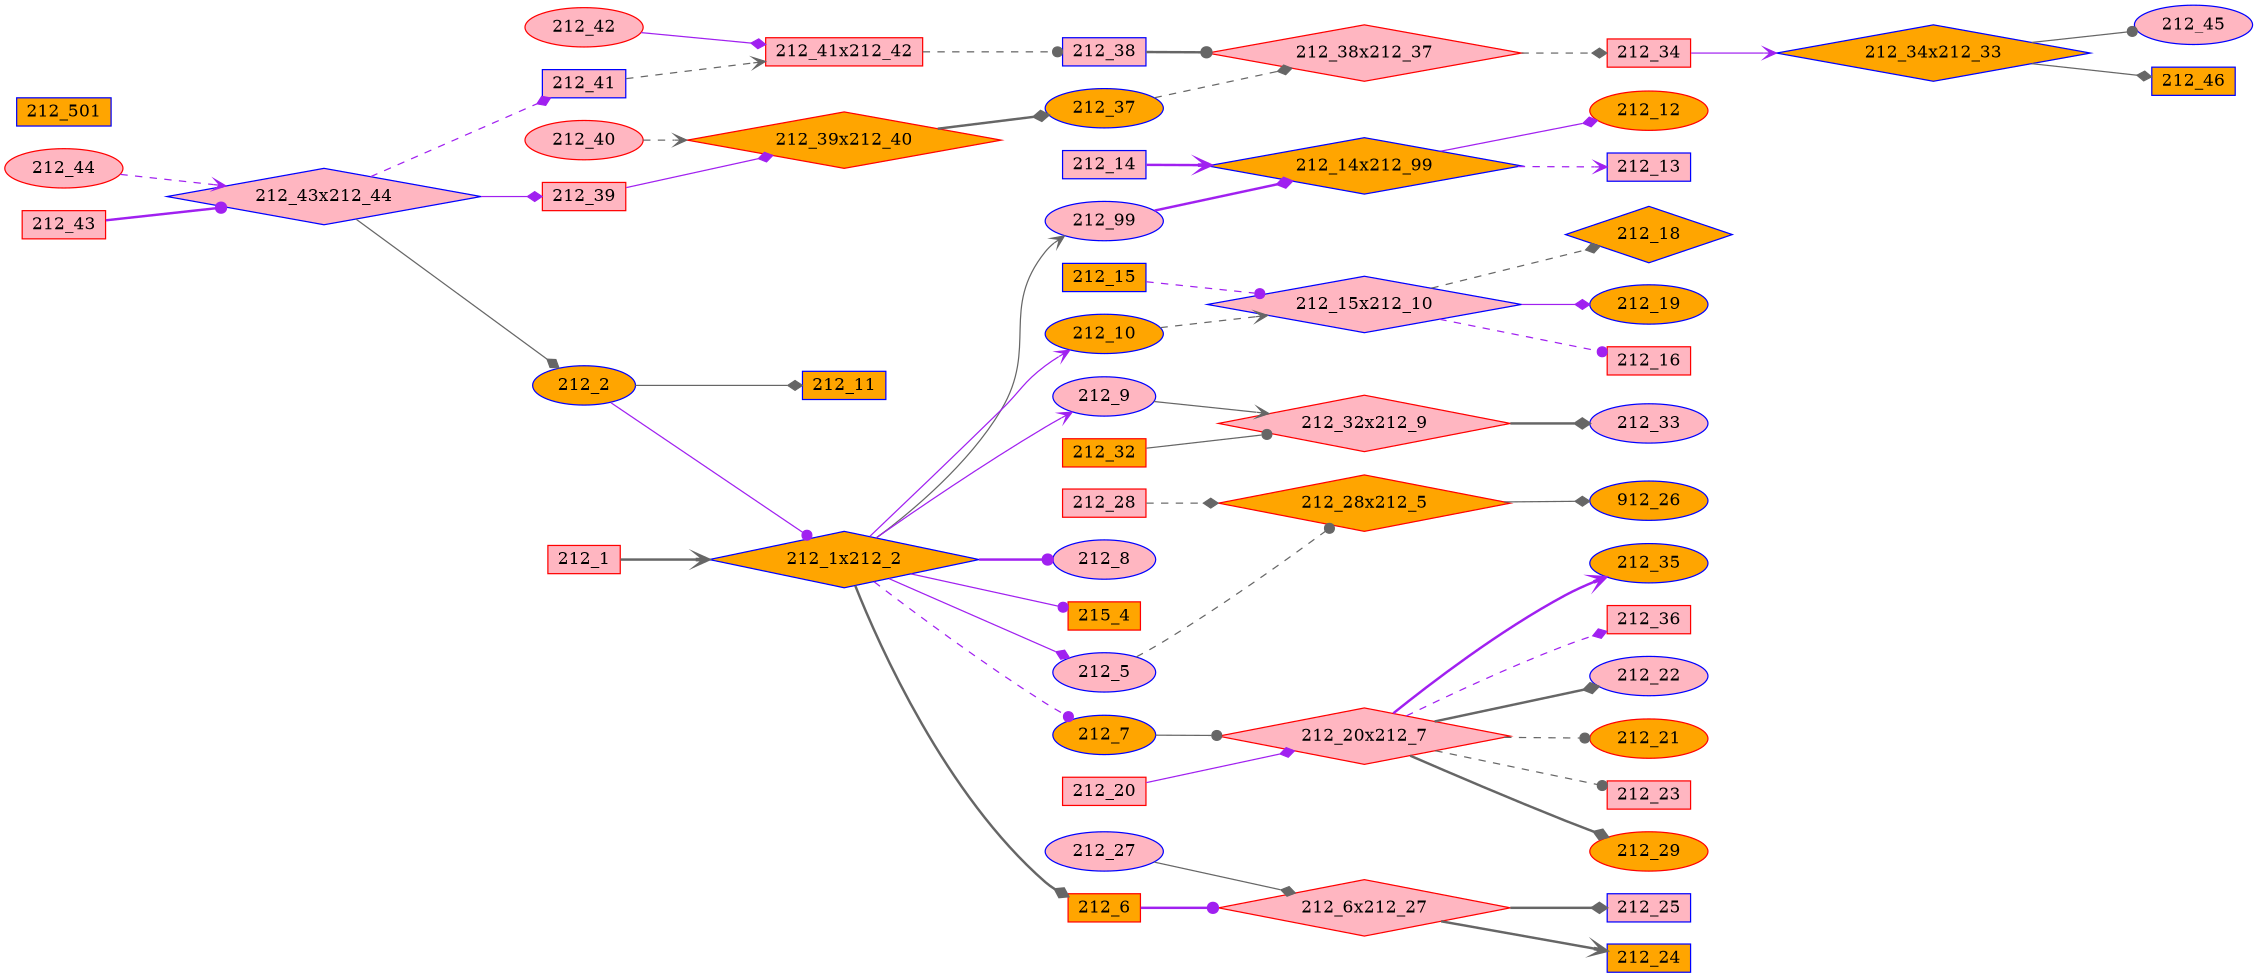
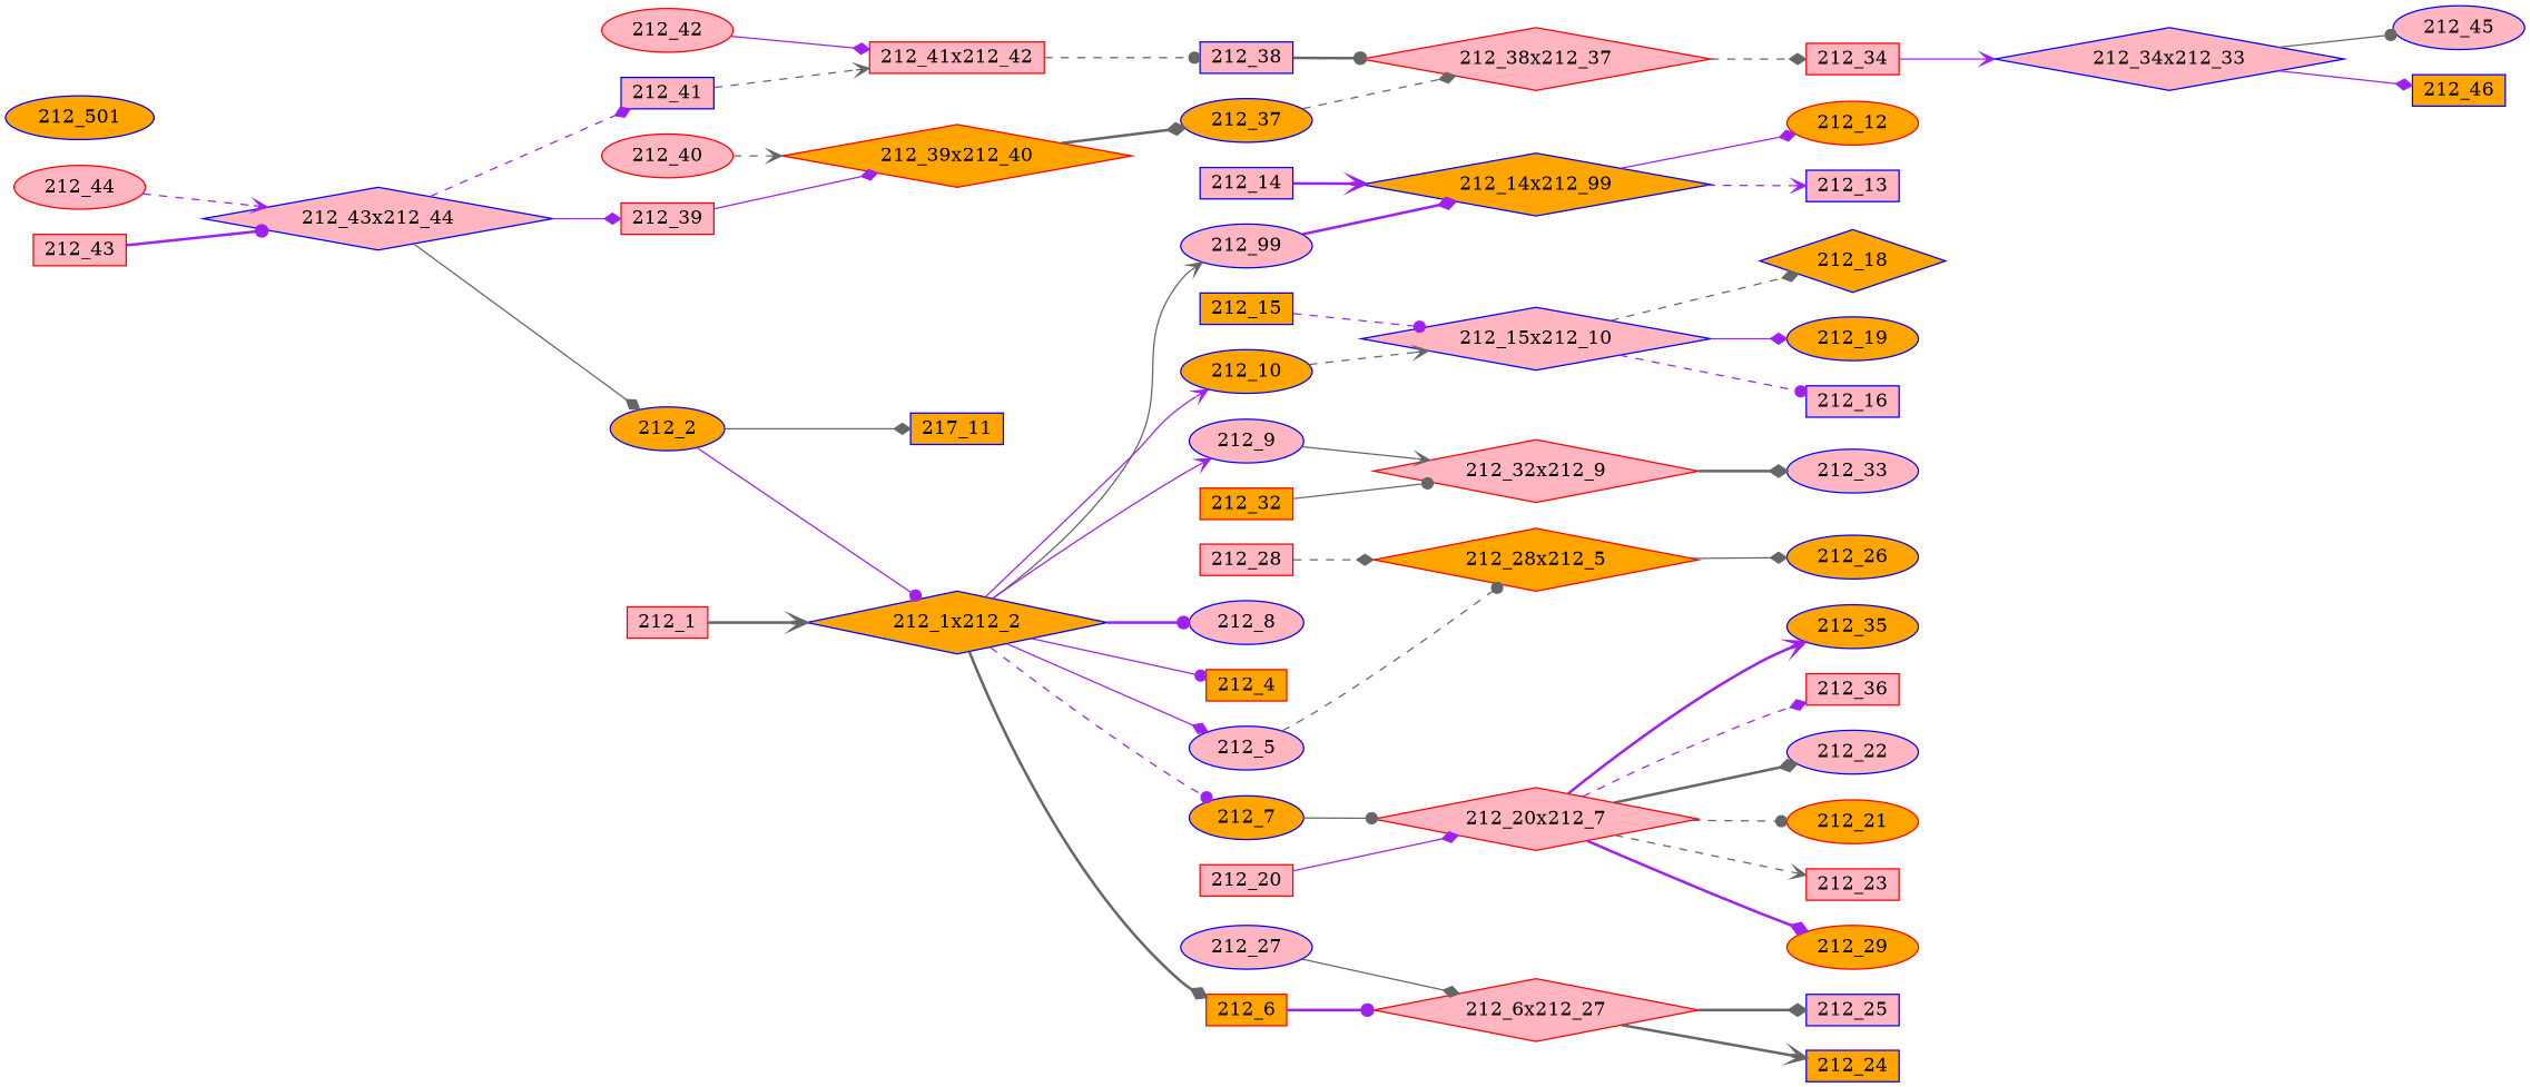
  digraph {
    rankdir=LR
    node [color=blue fillcolor=lightpink fontcolor=black regular=0 shape=box style=filled]
    edge [arrowhead=diamond color=gray40 style=solid]
    "212_99" [height=0.3 shape=ellipse width=0.5]
    "212_14x212_99" [fillcolor=orange height=.1 shape=diamond width=.1 fontcolor="" regular=""]
    "212_12" [color=red fillcolor=orange height=0.3 shape=ellipse width=0.5]
    "212_13" [height=0.3 width=0.5]
    "212_1x212_2" [fillcolor=orange height=.1 shape=diamond width=.1 fontcolor="" regular=""]
    "212_8" [height=0.3 shape=ellipse width=0.5]
-   "212_4" [color=red fillcolor=orange height=0.3 width=0.5 label="215_4"]
+   "212_4" [color=red fillcolor=orange height=0.3 width=0.5]
    "212_10" [fillcolor=orange height=0.3 shape=ellipse width=0.5]
    "212_9" [height=0.3 shape=ellipse width=0.5]
    "212_5" [height=0.3 shape=ellipse width=0.5]
    "212_7" [fillcolor=orange height=0.3 shape=ellipse width=0.5]
    "212_6" [color=red fillcolor=orange height=0.3 width=0.5]
-   "212_11" [fillcolor=orange height=0.3 width=0.5]
+   "212_11" [fillcolor=orange height=0.3 width=0.5 label="217_11"]
    "212_15x212_10" [height=.1 shape=diamond width=.1 fontcolor="" regular=""]
    "212_32x212_9" [color=red height=.1 shape=diamond width=.1 fontcolor="" regular=""]
    "212_28x212_5" [color=red fillcolor=orange height=.1 shape=diamond width=.1 fontcolor="" regular=""]
    "212_20x212_7" [color=red height=.1 shape=diamond width=.1 fontcolor="" regular=""]
    "212_6x212_27" [color=red height=.1 shape=diamond width=.1 fontcolor="" regular=""]
    "212_14" [height=0.3 width=0.5]
    "212_33" [height=0.3 shape=ellipse width=0.5]
-   "212_34x212_33" [fillcolor=orange height=.1 shape=diamond width=.1 fontcolor="" regular=""]
+   "212_34x212_33" [height=.1 shape=diamond width=.1 fontcolor="" regular=""]
    "212_45" [height=0.3 shape=ellipse width=0.5]
    "212_46" [fillcolor=orange height=0.3 width=0.5]
    "212_44" [color=red height=0.3 shape=ellipse width=0.5]
    "212_43x212_44" [height=.1 shape=diamond width=.1 fontcolor="" regular=""]
    "212_2" [fillcolor=orange height=0.3 shape=ellipse width=0.5]
    "212_39" [color=red height=0.3 width=0.5]
    "212_41" [height=0.3 width=0.5]
    "212_39x212_40" [color=red fillcolor=orange height=.1 shape=diamond width=.1 fontcolor="" regular=""]
    "212_41x212_42" [color=red height=.1 width=.1 fontcolor="" regular=""]
    "212_24" [fillcolor=orange height=0.3 width=0.5]
    "212_25" [height=0.3 width=0.5]
    "212_21" [color=red fillcolor=orange height=0.3 shape=ellipse width=0.5]
    "212_23" [color=red height=0.3 width=0.5]
    "212_29" [color=red fillcolor=orange height=0.3 shape=ellipse width=0.5]
    "212_35" [fillcolor=orange height=0.3 shape=ellipse width=0.5]
    "212_36" [color=red height=0.3 width=0.5]
    "212_22" [height=0.3 shape=ellipse width=0.5]
    "212_19" [fillcolor=orange height=0.3 shape=ellipse width=0.5]
-   "212_16" [color=red height=0.3 width=0.5]
+   "212_16" [height=0.3 width=0.5]
    "212_18" [fillcolor=orange height=0.3 shape=diamond width=0.5]
    "212_15" [fillcolor=orange height=0.3 width=0.5]
-   "212_501" [fillcolor=orange height=0.3 width=0.5]
+   "212_501" [fillcolor=orange height=0.3 shape=ellipse width=0.5]
    "212_20" [color=red height=0.3 width=0.5]
    "212_27" [height=0.3 shape=ellipse width=0.5]
    "212_28" [color=red height=0.3 width=0.5]
-   "212_26" [fillcolor=orange height=0.3 shape=ellipse width=0.5 label="912_26"]
+   "212_26" [fillcolor=orange height=0.3 shape=ellipse width=0.5]
    "212_32" [color=red fillcolor=orange height=0.3 width=0.5]
    "212_34" [color=red height=0.3 width=0.5]
    "212_38x212_37" [color=red height=.1 shape=diamond width=.1 fontcolor="" regular=""]
    "212_1" [color=red height=0.3 width=0.5]
    "212_43" [color=red height=0.3 width=0.5]
    "212_37" [fillcolor=orange height=0.3 shape=ellipse width=0.5]
    "212_38" [height=0.3 width=0.5]
    "212_42" [color=red height=0.3 shape=ellipse width=0.5]
    "212_40" [color=red height=0.3 shape=ellipse width=0.5]
    "212_99" -> "212_14x212_99" [color=purple style=bold]
    "212_14x212_99" -> "212_12" [color=purple]
    "212_14x212_99" -> "212_13" [arrowhead=vee color=purple style=dashed]
    "212_1x212_2" -> "212_99" [arrowhead=vee]
    "212_1x212_2" -> "212_8" [arrowhead=dot color=purple style=bold]
    "212_1x212_2" -> "212_4" [arrowhead=dot color=purple]
    "212_1x212_2" -> "212_10" [arrowhead=vee color=purple]
    "212_1x212_2" -> "212_9" [arrowhead=vee color=purple]
    "212_1x212_2" -> "212_5" [color=purple]
    "212_1x212_2" -> "212_7" [arrowhead=dot color=purple style=dashed]
    "212_1x212_2" -> "212_6" [style=bold]
    "212_10" -> "212_15x212_10" [arrowhead=vee style=dashed]
    "212_9" -> "212_32x212_9" [arrowhead=vee]
    "212_5" -> "212_28x212_5" [arrowhead=dot style=dashed]
    "212_7" -> "212_20x212_7" [arrowhead=dot]
    "212_6" -> "212_6x212_27" [arrowhead=dot color=purple style=bold]
    "212_15x212_10" -> "212_19" [color=purple]
    "212_15x212_10" -> "212_16" [arrowhead=dot color=purple style=dashed]
    "212_15x212_10" -> "212_18" [style=dashed]
    "212_32x212_9" -> "212_33" [style=bold]
    "212_28x212_5" -> "212_26"
    "212_20x212_7" -> "212_21" [arrowhead=dot style=dashed]
-   "212_20x212_7" -> "212_23" [arrowhead=dot style=dashed]
-   "212_20x212_7" -> "212_29" [style=bold]
+   "212_20x212_7" -> "212_23" [arrowhead=vee style=dashed]
+   "212_20x212_7" -> "212_29" [color=purple style=bold]
    "212_20x212_7" -> "212_35" [arrowhead=vee color=purple style=bold]
    "212_20x212_7" -> "212_36" [color=purple style=dashed]
    "212_20x212_7" -> "212_22" [style=bold]
    "212_6x212_27" -> "212_24" [arrowhead=vee style=bold]
    "212_6x212_27" -> "212_25" [style=bold]
    "212_14" -> "212_14x212_99" [arrowhead=vee color=purple style=bold]
    "212_34x212_33" -> "212_45" [arrowhead=dot]
-   "212_34x212_33" -> "212_46"
+   "212_34x212_33" -> "212_46" [color=purple]
    "212_44" -> "212_43x212_44" [arrowhead=vee color=purple style=dashed]
    "212_43x212_44" -> "212_2"
    "212_43x212_44" -> "212_39" [color=purple]
    "212_43x212_44" -> "212_41" [color=purple style=dashed]
    "212_2" -> "212_1x212_2" [arrowhead=dot color=purple]
    "212_2" -> "212_11"
    "212_39" -> "212_39x212_40" [color=purple]
    "212_41" -> "212_41x212_42" [arrowhead=vee style=dashed]
    "212_39x212_40" -> "212_37" [style=bold]
    "212_41x212_42" -> "212_38" [arrowhead=dot style=dashed]
    "212_15" -> "212_15x212_10" [arrowhead=dot color=purple style=dashed]
    "212_20" -> "212_20x212_7" [color=purple]
    "212_27" -> "212_6x212_27"
    "212_28" -> "212_28x212_5" [style=dashed]
    "212_32" -> "212_32x212_9" [arrowhead=dot]
    "212_34" -> "212_34x212_33" [arrowhead=vee color=purple]
    "212_38x212_37" -> "212_34" [style=dashed]
    "212_1" -> "212_1x212_2" [arrowhead=vee style=bold]
    "212_43" -> "212_43x212_44" [arrowhead=dot color=purple style=bold]
    "212_37" -> "212_38x212_37" [style=dashed]
    "212_38" -> "212_38x212_37" [arrowhead=dot style=bold]
    "212_42" -> "212_41x212_42" [color=purple]
    "212_40" -> "212_39x212_40" [arrowhead=vee style=dashed]
  }
